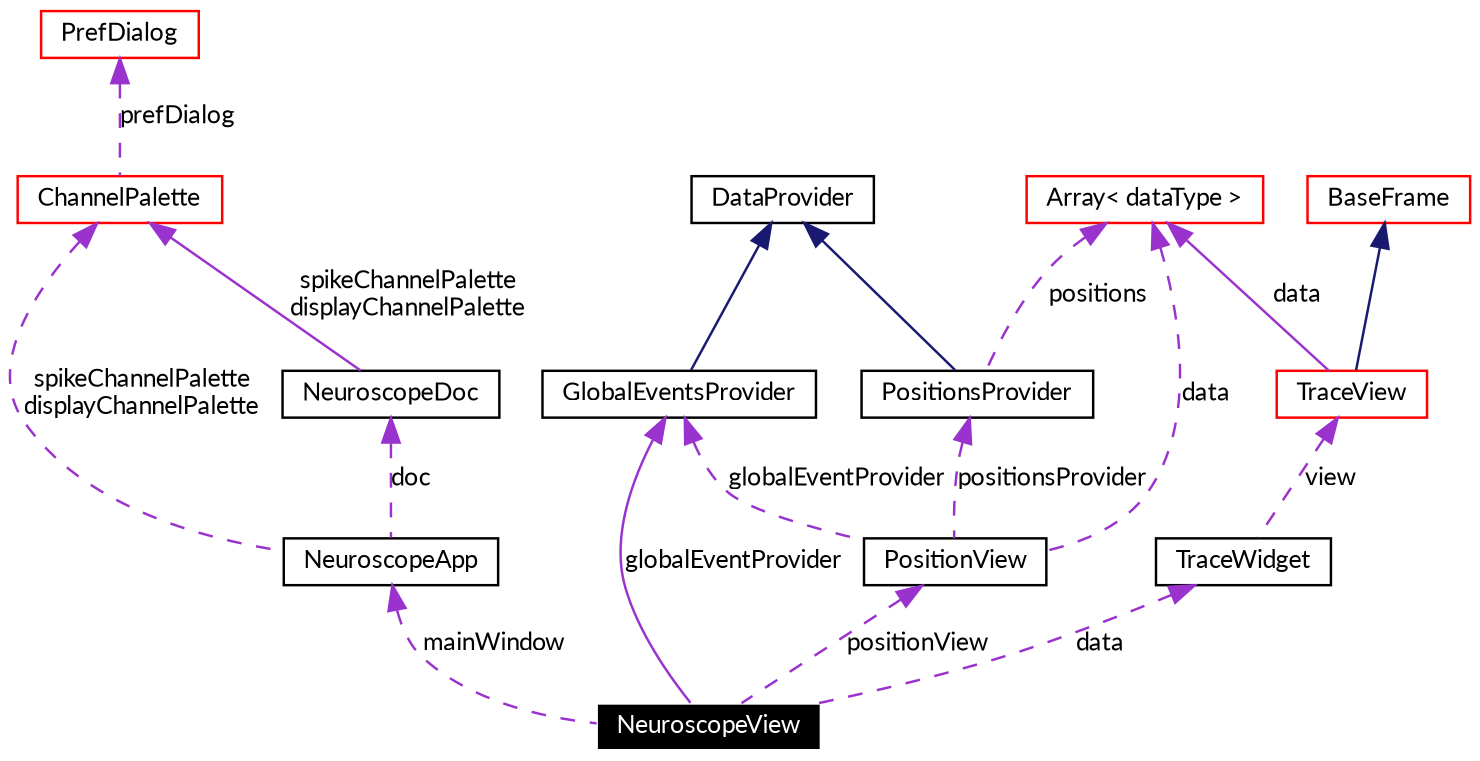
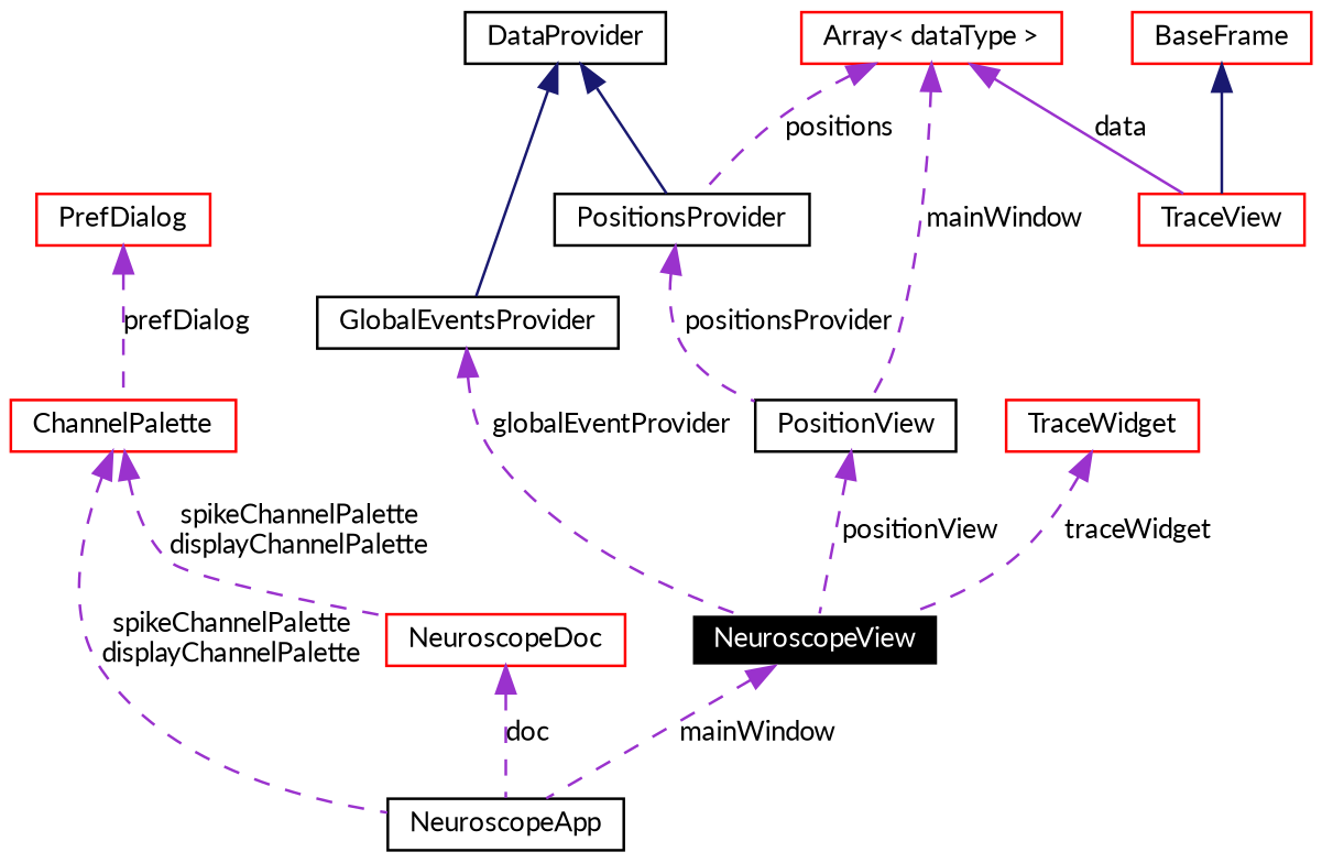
  digraph {
    fontname=Lato
    node [color=black fillcolor=white fontname=Lato fontsize=10 shape=record style=filled]
    edge [color=darkorchid3 dir=back fontname=Lato fontsize=10 labelfontname=Helvetica labelfontsize=10 style=dashed]
    n1 [color=white fillcolor=black fontcolor=white height=0.2 label=NeuroscopeView width=0.4]
    n2 [height=0.2 label=NeuroscopeApp width=0.4]
    n3 [color=red height=0.2 label=ChannelPalette width=0.4]
-   n4 [height=0.2 label=NeuroscopeDoc width=0.4]
+   n4 [color=red height=0.2 label=NeuroscopeDoc width=0.4]
    n5 [color=red height=0.2 label=PrefDialog width=0.4]
    n6 [height=0.2 label=GlobalEventsProvider width=0.4]
    n7 [height=0.2 label=PositionView width=0.4]
    n8 [height=0.2 label=DataProvider width=0.4]
    n9 [height=0.2 label=PositionsProvider width=0.4]
    n10 [color=red height=0.2 label=BaseFrame width=0.4]
    n11 [color=red height=0.2 label=TraceView width=0.4]
-   n12 [height=0.2 label=TraceWidget width=0.4]
+   n12 [color=red height=0.2 label=TraceWidget width=0.4]
    n13 [color=red height=0.2 label="Array\< dataType \>" width=0.4]
-   n2 -> n1 [label=mainWindow]
+   n1 -> n2 [label=mainWindow]
    n3 -> n2 [label="spikeChannelPalette\ndisplayChannelPalette"]
-   n3 -> n4 [label="spikeChannelPalette\ndisplayChannelPalette" style=solid]
+   n3 -> n4 [label="spikeChannelPalette\ndisplayChannelPalette"]
    n4 -> n2 [label=doc]
    n5 -> n3 [label=prefDialog]
-   n6 -> n1 [label=globalEventProvider style=solid]
-   n6 -> n7 [label=globalEventProvider]
+   n6 -> n1 [label=globalEventProvider]
    n7 -> n1 [label=positionView]
    n8 -> n6 [color=midnightblue style=solid]
    n8 -> n9 [color=midnightblue style=solid]
    n9 -> n7 [label=positionsProvider]
    n10 -> n11 [color=midnightblue style=solid]
-   n11 -> n12 [label=view]
-   n12 -> n1 [label=data]
-   n13 -> n7 [label=data]
+   n12 -> n1 [label=traceWidget]
+   n13 -> n7 [label=mainWindow]
    n13 -> n9 [label=positions]
    n13 -> n11 [label=data style=solid]
  }
